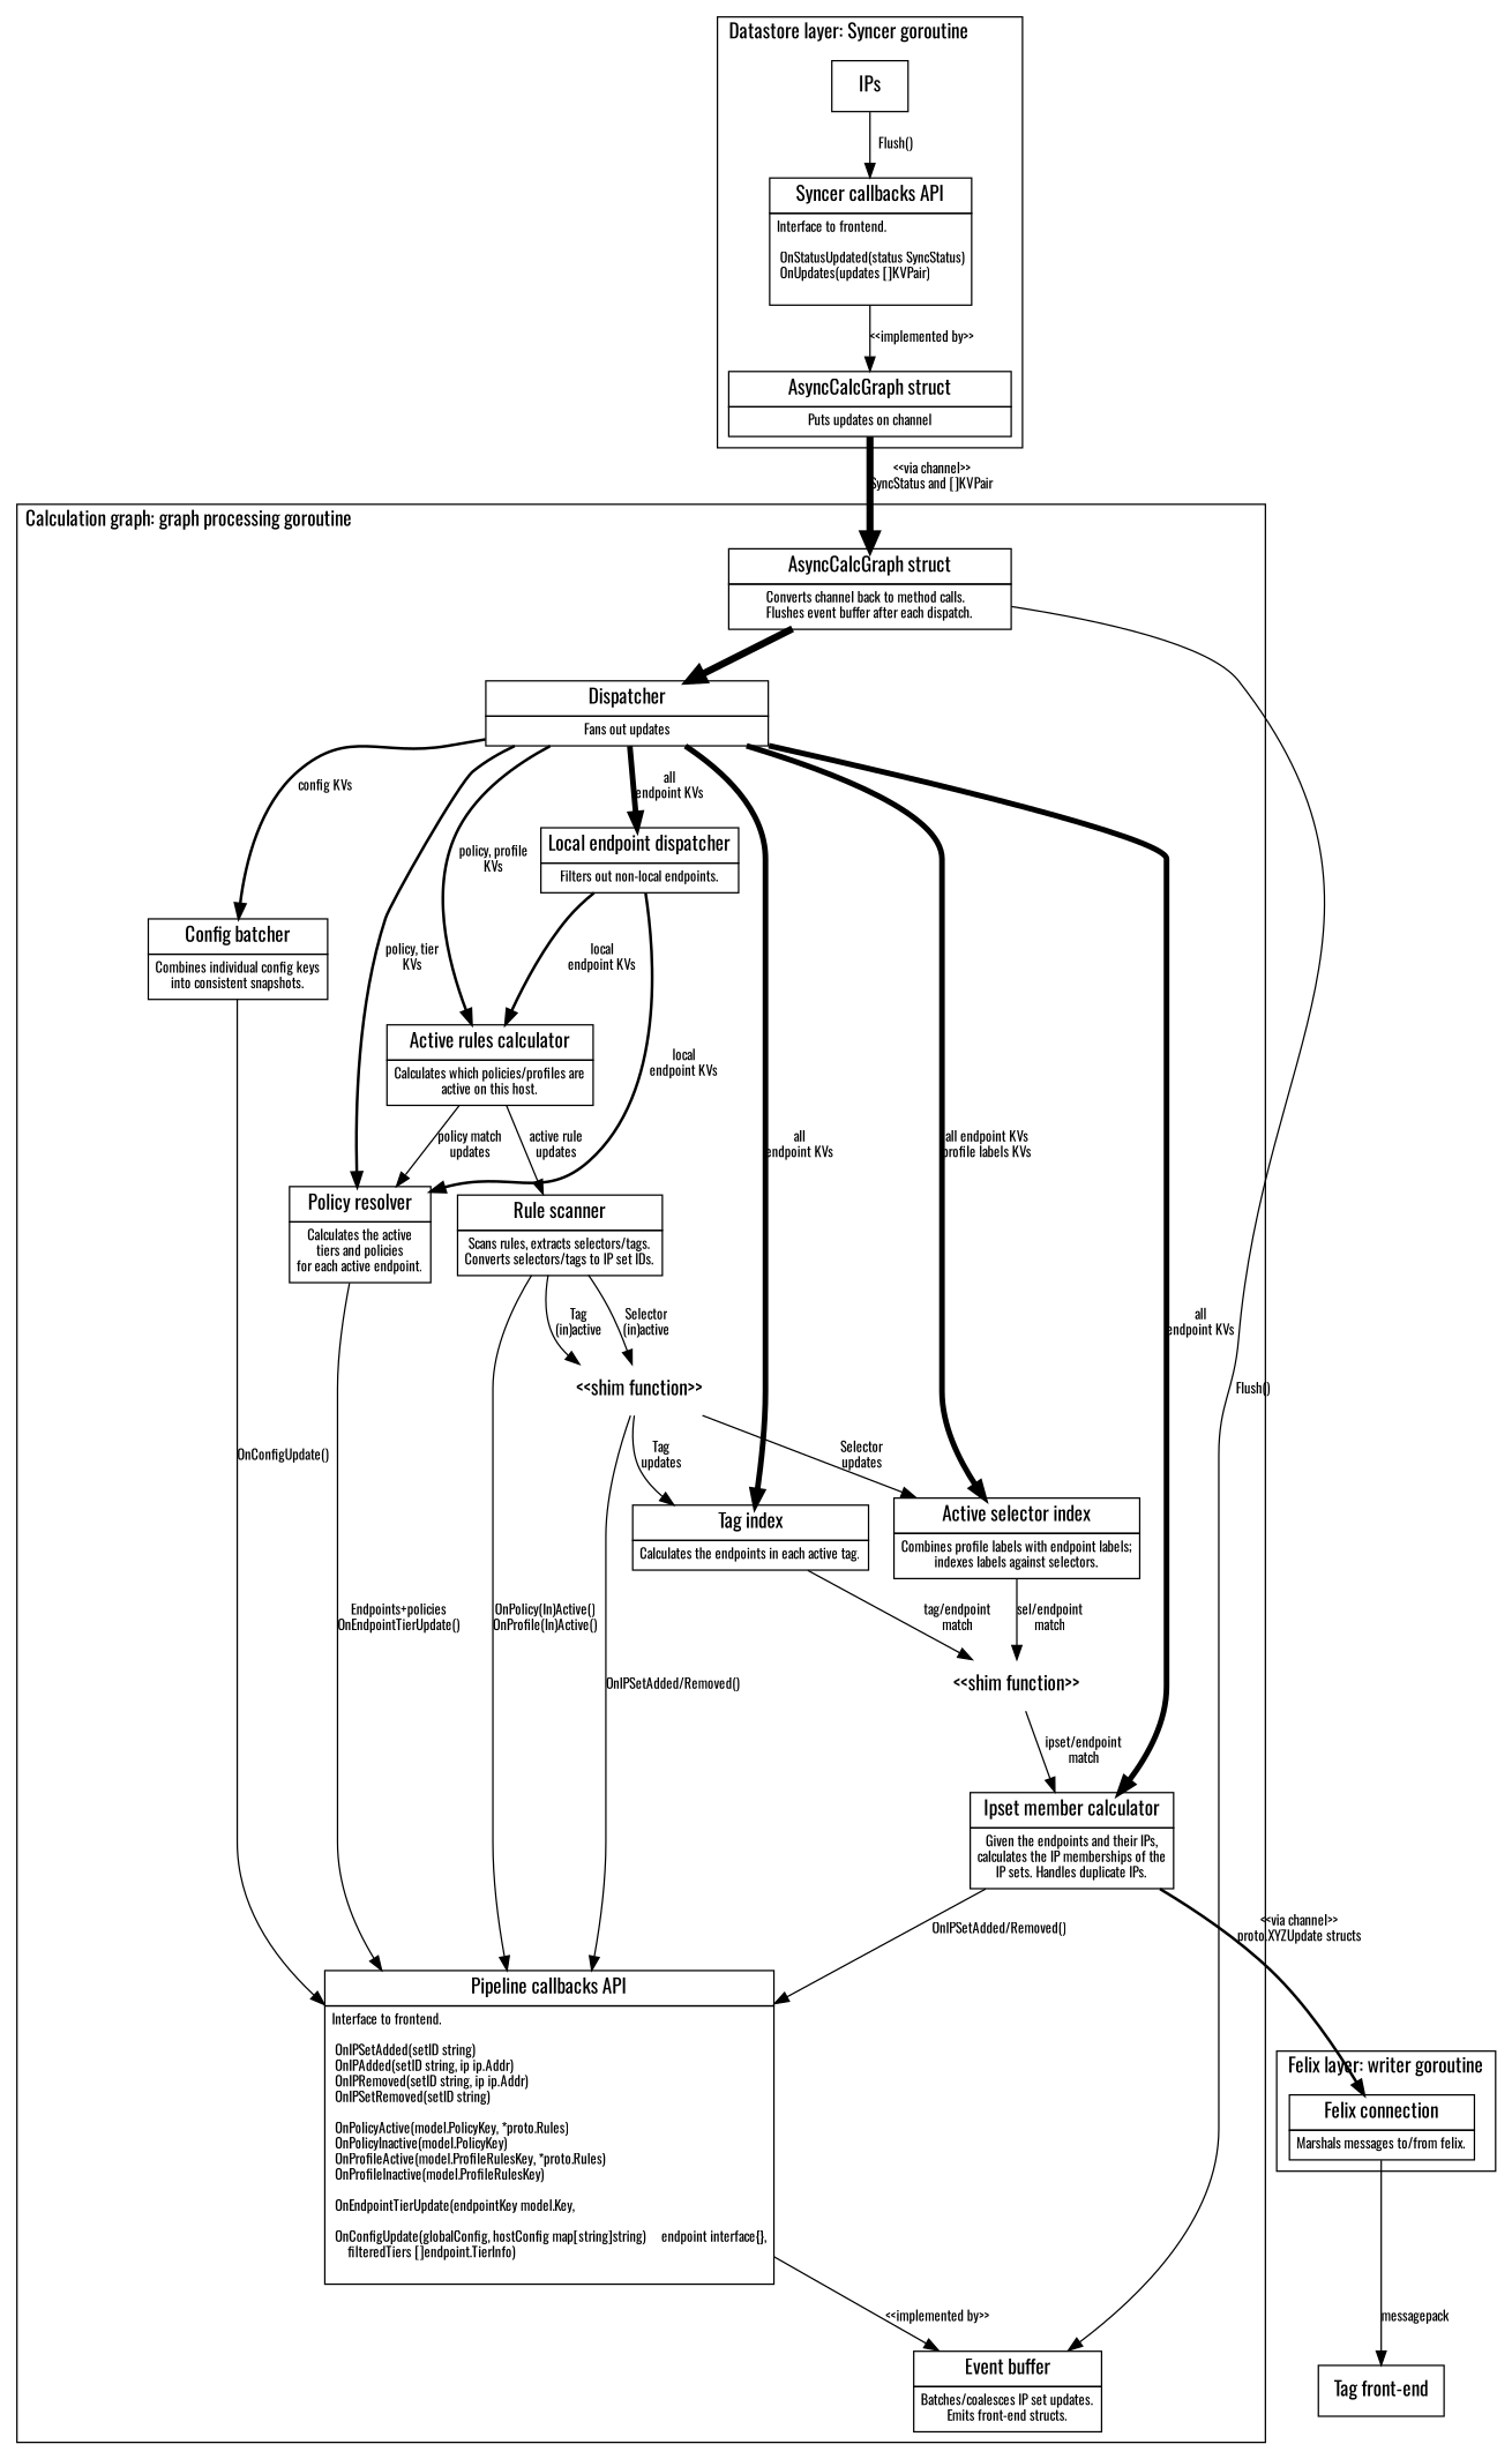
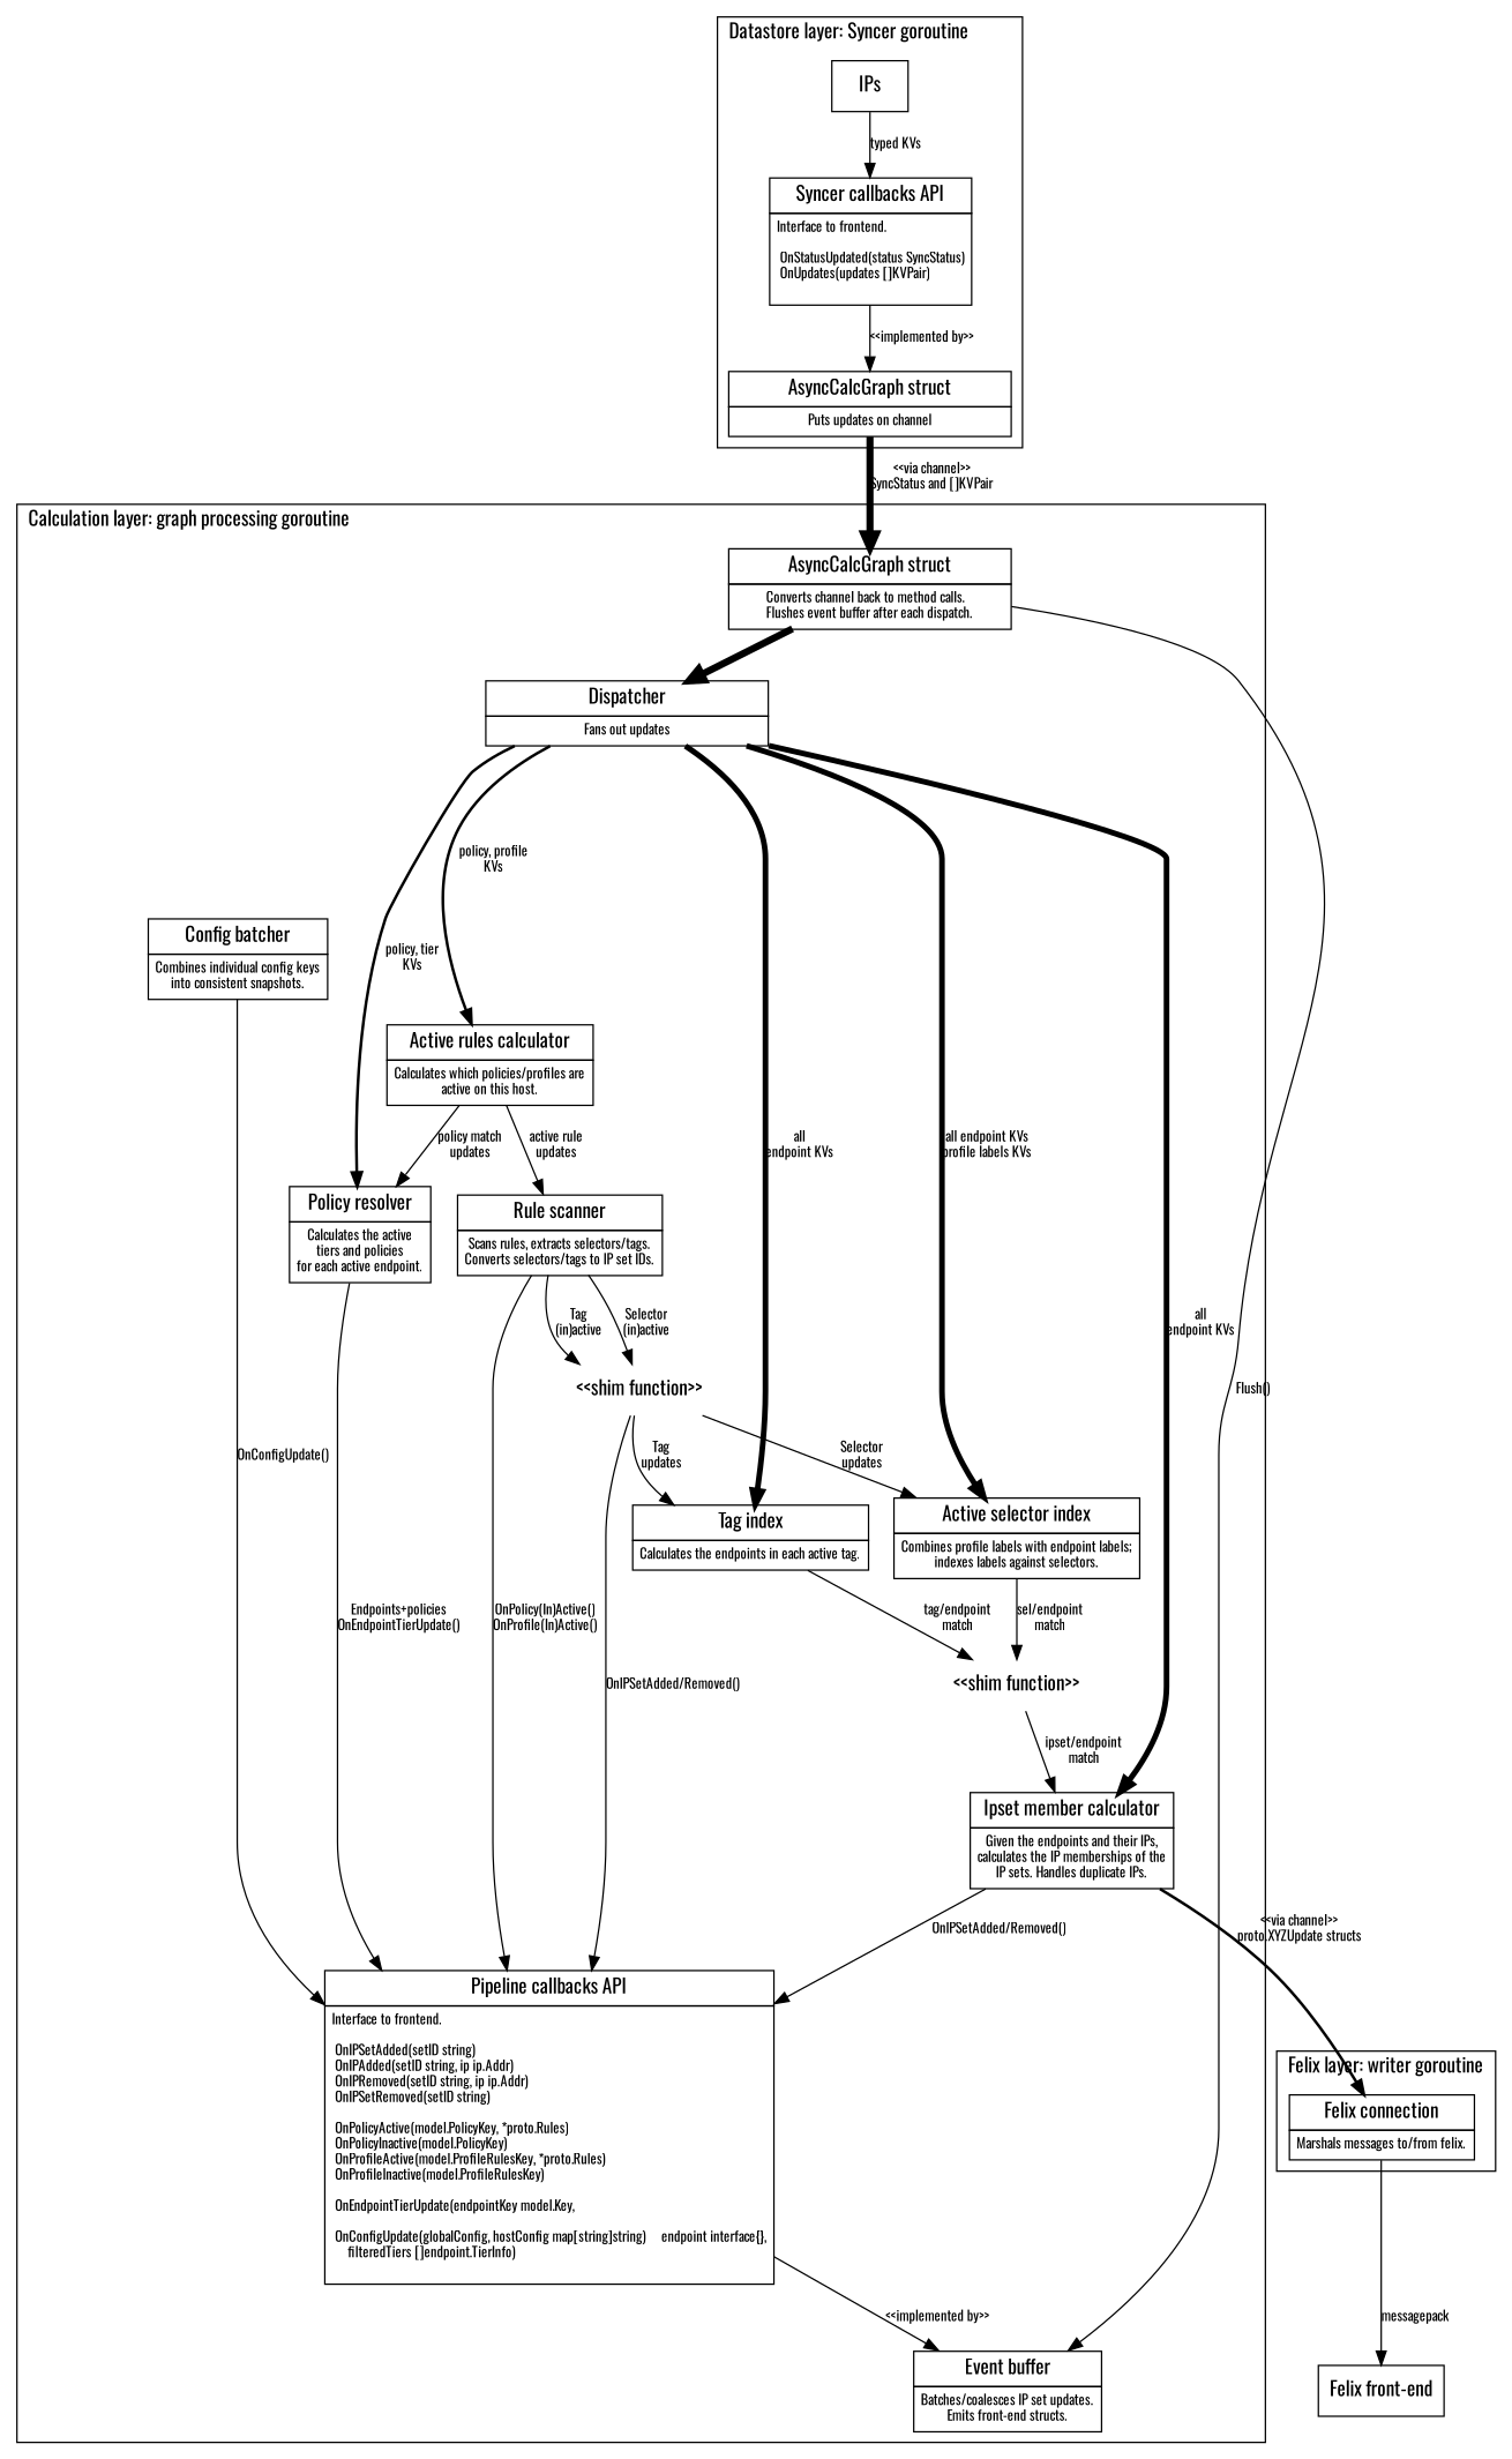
  digraph {
    fontname=Oswald
    labeljust=l
    node [fontname=Oswald shape=none margin=0]
    edge [fontname=Oswald fontsize=10]
    n1 [label=IPs shape=box margin=""]
    n2 [label=<<table BORDER="0" CELLBORDER="1" CELLSPACING="0" CELLPADDING="4">           <tr><td><font point-size="14">Syncer callbacks API</font></td></tr>           <tr><td align="left"><font point-size="10">Interface to frontend.<BR ALIGN="LEFT"/> <BR ALIGN="LEFT"/> OnStatusUpdated(status SyncStatus)<BR ALIGN="LEFT"/> OnUpdates(updates []KVPair)<BR ALIGN="LEFT"/> </font></td></tr>         </table>>]
    n3 [label=<<table BORDER="0" CELLBORDER="1" CELLSPACING="0" CELLPADDING="4">       <tr><td WIDTH="200"><font point-size="14" >AsyncCalcGraph struct</font></td></tr>       <tr><td><font point-size="10">Puts updates on channel</font></td></tr>     </table>>]
    n4 [label=<<table BORDER="0" CELLBORDER="1" CELLSPACING="0" CELLPADDING="4">           <tr><td WIDTH="200"><font point-size="14" >Dispatcher</font></td></tr>           <tr><td><font point-size="10">Fans out updates</font></td></tr>         </table>>]
    nodepadding2 [fixedsize=true style=invisible width=4 shape="" margin=""]
    nodepadding1 [fixedsize=true style=invisible width=4 shape="" margin=""]
    n7 [label=<<table BORDER="0" CELLBORDER="1" CELLSPACING="0" CELLPADDING="4">           <tr><td WIDTH="200"><font point-size="14" >AsyncCalcGraph struct</font></td></tr>           <tr><td><font point-size="10">Converts channel back to method calls.<BR ALIGN="LEFT"/>Flushes event buffer after each dispatch.</font></td></tr>         </table>>]
    n8 [label=<<table BORDER="0" CELLBORDER="1" CELLSPACING="0" CELLPADDING="4">           <tr><td><font point-size="14">Event buffer</font></td></tr>           <tr><td><font point-size="10">Batches/coalesces IP set updates.<BR ALIGN="LEFT"/>Emits front-end structs.</font></td></tr>         </table>>]
    n9 [label=<<table BORDER="0" CELLBORDER="1" CELLSPACING="0" CELLPADDING="4">           <tr><td><font point-size="14">Policy resolver</font></td></tr>           <tr><td><font point-size="10">Calculates the active<br/>tiers and policies<br/>for each active endpoint.</font></td></tr>         </table>>]
    n10 [label=<<table BORDER="0" CELLBORDER="1" CELLSPACING="0" CELLPADDING="4">           <tr><td><font point-size="14">Active rules calculator</font></td></tr>           <tr><td><font point-size="10">Calculates which policies/profiles are<br/>active on this host.</font></td></tr>         </table>>]
    n11 [label=<<table BORDER="0" CELLBORDER="1" CELLSPACING="0" CELLPADDING="4">           <tr><td><font point-size="14">Active selector index</font></td></tr>           <tr><td><font point-size="10">Combines profile labels with endpoint labels;<br/>indexes labels against selectors.</font></td></tr>         </table>>]
-   n12 [label=<<table BORDER="0" CELLBORDER="1" CELLSPACING="0" CELLPADDING="4">           <tr><td><font point-size="14">Local endpoint dispatcher</font></td></tr>           <tr><td><font point-size="10">Filters out non-local endpoints.</font></td></tr>         </table>>]
    n13 [label=<<table BORDER="0" CELLBORDER="1" CELLSPACING="0" CELLPADDING="4">           <tr><td><font point-size="14">Tag index</font></td></tr>           <tr><td><font point-size="10">Calculates the endpoints in each active tag.</font></td></tr>         </table>>]
    n14 [label=<<table BORDER="0" CELLBORDER="1" CELLSPACING="0" CELLPADDING="4">           <tr><td><font point-size="14">Ipset member calculator</font></td></tr>           <tr><td><font point-size="10">Given the endpoints and their IPs,<br/>calculates the IP memberships of the<br/>IP sets. Handles duplicate IPs.</font></td></tr>         </table>>]
    n15 [label=<<table BORDER="0" CELLBORDER="1" CELLSPACING="0" CELLPADDING="4">           <tr><td><font point-size="14">Config batcher</font></td></tr>           <tr><td><font point-size="10">Combines individual config keys<BR ALIGN="LEFT"                   />into consistent snapshots.</font></td></tr>         </table>>]
    n16 [label=<<table BORDER="0" CELLBORDER="1" CELLSPACING="0" CELLPADDING="4">           <tr><td><font point-size="14">Pipeline callbacks API</font></td></tr>           <tr><td align="left"><font point-size="10">Interface to frontend.<BR ALIGN="LEFT"/> <BR ALIGN="LEFT"/> OnIPSetAdded(setID string)<BR ALIGN="LEFT"/> OnIPAdded(setID string, ip ip.Addr)<BR ALIGN="LEFT"/> OnIPRemoved(setID string, ip ip.Addr)<BR ALIGN="LEFT"/> OnIPSetRemoved(setID string)<BR ALIGN="LEFT"/> <BR ALIGN="LEFT"/> OnPolicyActive(model.PolicyKey, *proto.Rules)<BR ALIGN="LEFT"/> OnPolicyInactive(model.PolicyKey)<BR ALIGN="LEFT"/> OnProfileActive(model.ProfileRulesKey, *proto.Rules)<BR ALIGN="LEFT"/> OnProfileInactive(model.ProfileRulesKey)<BR ALIGN="LEFT"/> <BR ALIGN="LEFT"/> OnEndpointTierUpdate(endpointKey model.Key,<BR ALIGN="LEFT"/> <BR ALIGN="LEFT"/> OnConfigUpdate(globalConfig, hostConfig map[string]string)     endpoint interface{},<BR ALIGN="LEFT"/>     filteredTiers []endpoint.TierInfo)<BR ALIGN="LEFT"/> </font></td></tr>         </table>>]
    n17 [label=<<table BORDER="0" CELLBORDER="1" CELLSPACING="0" CELLPADDING="4">           <tr><td><font point-size="14">Rule scanner</font></td></tr>           <tr><td><font point-size="10">Scans rules, extracts selectors/tags.<br/>Converts selectors/tags to IP set IDs.</font></td></tr>         </table>>]
    "<<shim function>>" [margin=""]
    n19 [label="<<shim function>>" margin=""]
    n20 [label=<<table BORDER="0" CELLBORDER="1" CELLSPACING="0" CELLPADDING="4">           <tr><td><font point-size="14">Felix connection</font></td></tr>           <tr><td><font point-size="10">Marshals messages to/from felix.</font></td></tr>         </table>>]
-   n21 [label="Tag front-end" shape=box margin=""]
+   n21 [label="Felix front-end" shape=box margin=""]
    subgraph cluster_1 {
      label="Datastore layer: Syncer goroutine"
      n1
      n2
      n3
    }
    subgraph cluster_2 {
-     label="Calculation graph: graph processing goroutine"
+     label="Calculation layer: graph processing goroutine"
      n7
      n8
      n9
      n10
      n11
-     n12
      n13
      n14
      n15
      n16
      n17
      "<<shim function>>"
      n19
      subgraph sub_3 {
        label="Calculation layer: graph processing goroutine"
        rank=same
        n4
        nodepadding2
        nodepadding1
      }
    }
    subgraph cluster_4 {
      label="Felix layer: writer goroutine"
      n20
    }
-   n1 -> n2 [label="Flush()"]
+   n1 -> n2 [label="typed KVs"]
    n2 -> n3 [label="<<implemented by>>"]
    n3 -> n7 [label="<<via channel>>\nSyncStatus and []KVPair" penwidth=5]
    n4 -> nodepadding2 [style=invis]
    n4 -> n9 [label="policy, tier\nKVs" penwidth=2]
    n4 -> n10 [label="policy, profile\nKVs" penwidth=2]
    n4 -> n11 [label="all endpoint KVs\nprofile labels KVs" penwidth=4]
-   n4 -> n12 [label="all\nendpoint KVs" penwidth=4]
    n4 -> n13 [label="all\nendpoint KVs" penwidth=4]
    n4 -> n14 [label="all\nendpoint KVs" penwidth=4]
-   n4 -> n15 [label="config KVs" penwidth=2]
    nodepadding1 -> n4 [style=invis]
    n7 -> n4 [penwidth=5]
    n7 -> n8 [label="Flush()"]
    n9 -> n16 [label="Endpoints+policies\nOnEndpointTierUpdate()"]
    n10 -> n9 [label="policy match\nupdates"]
    n10 -> n17 [label="active rule\nupdates"]
    n11 -> "<<shim function>>" [label="sel/endpoint\nmatch"]
-   n12 -> n9 [label="local\nendpoint KVs" penwidth=2]
-   n12 -> n10 [label="local\nendpoint KVs" penwidth=2]
    n13 -> "<<shim function>>" [label="tag/endpoint\nmatch"]
    n14 -> n16 [label="OnIPSetAdded/Removed()"]
    n14 -> n20 [label="<<via channel>>\nproto.XYZUpdate structs" penwidth=2]
    n15 -> n16 [label="OnConfigUpdate()"]
    n16 -> n8 [label="<<implemented by>>"]
    n17 -> n16 [label="OnPolicy(In)Active()\nOnProfile(In)Active()"]
    n17 -> n19 [label="Selector\n(in)active"]
    n17 -> n19 [label="Tag\n(in)active"]
    "<<shim function>>" -> n14 [label="ipset/endpoint\nmatch"]
    n19 -> n11 [label="Selector\nupdates"]
    n19 -> n13 [label="Tag\nupdates"]
    n19 -> n16 [label="OnIPSetAdded/Removed()"]
    n20 -> n21 [label=messagepack]
  }
